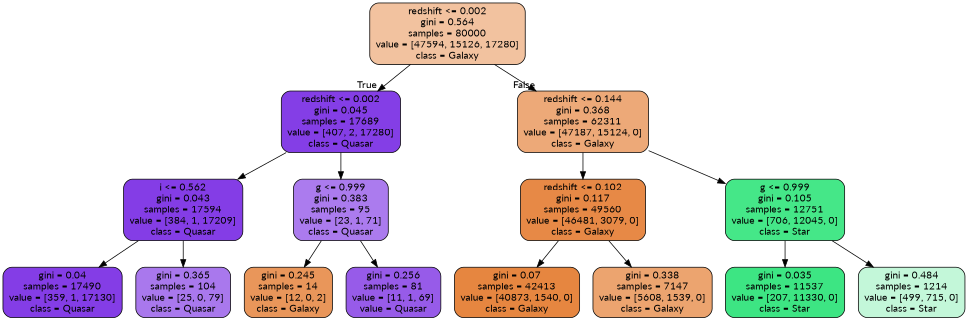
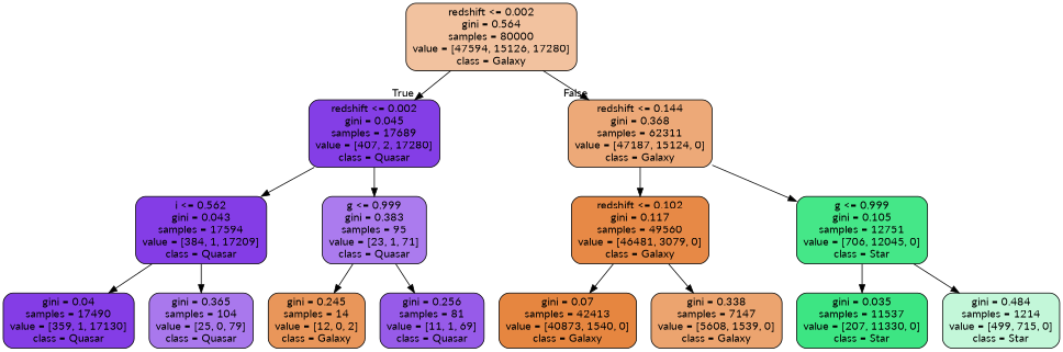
  digraph {
    fontname=Lato
    node [color=black fillcolor="#843de6" fontname=Lato shape=box style="filled, rounded"]
    edge [fontname=Lato]
    n1 [fillcolor="#f2c29f" label="redshift <= 0.002\ngini = 0.564\nsamples = 80000\nvalue = [47594, 15126, 17280]\nclass = Galaxy"]
    n2 [fillcolor="#843ee6" label="redshift <= 0.002\ngini = 0.045\nsamples = 17689\nvalue = [407, 2, 17280]\nclass = Quasar"]
    n3 [fillcolor="#eda978" label="redshift <= 0.144\ngini = 0.368\nsamples = 62311\nvalue = [47187, 15124, 0]\nclass = Galaxy"]
    n4 [label="i <= 0.562\ngini = 0.043\nsamples = 17594\nvalue = [384, 1, 17209]\nclass = Quasar"]
    n5 [fillcolor="#ab7bee" label="g <= 0.999\ngini = 0.383\nsamples = 95\nvalue = [23, 1, 71]\nclass = Quasar"]
    n6 [label="gini = 0.04\nsamples = 17490\nvalue = [359, 1, 17130]\nclass = Quasar"]
    n7 [fillcolor="#a978ed" label="gini = 0.365\nsamples = 104\nvalue = [25, 0, 79]\nclass = Quasar"]
    n8 [fillcolor="#e9965a" label="gini = 0.245\nsamples = 14\nvalue = [12, 0, 2]\nclass = Galaxy"]
-   n9 [fillcolor="#975be9" label="gini = 0.256\nsamples = 81\nvalue = [11, 1, 69]\nvalue = Quasar"]
+   n9 [fillcolor="#975be9" label="gini = 0.256\nsamples = 81\nvalue = [11, 1, 69]\nclass = Quasar"]
    n10 [fillcolor="#e78946" label="redshift <= 0.102\ngini = 0.117\nsamples = 49560\nvalue = [46481, 3079, 0]\nclass = Galaxy"]
    n11 [fillcolor="#45e788" label="g <= 0.999\ngini = 0.105\nsamples = 12751\nvalue = [706, 12045, 0]\nclass = Star"]
    n12 [fillcolor="#e68640" label="gini = 0.07\nsamples = 42413\nvalue = [40873, 1540, 0]\nclass = Galaxy"]
    n13 [fillcolor="#eca46f" label="gini = 0.338\nsamples = 7147\nvalue = [5608, 1539, 0]\nclass = Galaxy"]
    n14 [fillcolor="#3de583" label="gini = 0.035\nsamples = 11537\nvalue = [207, 11330, 0]\nclass = Star"]
    n15 [fillcolor="#c3f7d9" label="gini = 0.484\nsamples = 1214\nvalue = [499, 715, 0]\nclass = Star"]
    n1 -> n2 [headlabel=True labelangle=45 labeldistance=2.5]
    n1 -> n3 [headlabel=False labelangle=-45 labeldistance=2.5]
    n2 -> n4
    n2 -> n5
    n3 -> n10
    n3 -> n11
    n4 -> n6
    n4 -> n7
    n5 -> n8
    n5 -> n9
    n10 -> n12
    n10 -> n13
    n11 -> n14
    n11 -> n15
  }
